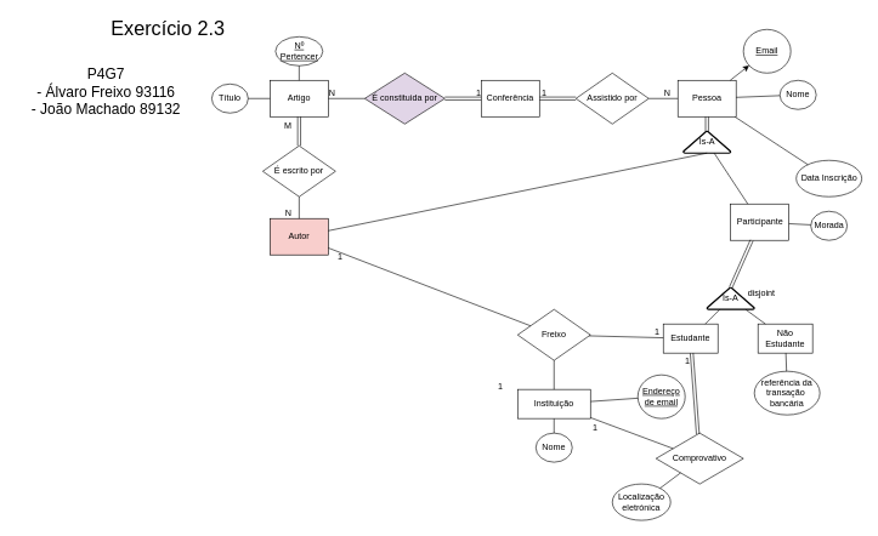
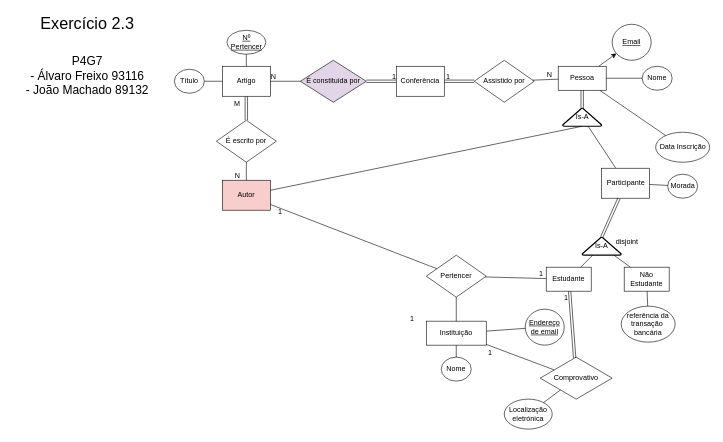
  <mxCell id="0" />
  <mxCell id="1" parent="0" />
  <mxCell id="2" value="Conferência" style="rounded=0;whiteSpace=wrap;html=1;" parent="1" vertex="1"><mxGeometry x="660" y="110" width="80" height="50" as="geometry" /></mxCell>
  <mxCell id="3" value="É constituida por" style="rhombus;whiteSpace=wrap;html=1;labelBackgroundColor=none;labelBorderColor=none;verticalAlign=middle;labelPosition=center;verticalLabelPosition=middle;align=center;horizontal=1;fillColor=#e1d5e7;" parent="1" vertex="1"><mxGeometry x="500" y="100" width="110" height="70" as="geometry" /></mxCell>
  <mxCell id="4" value="Artigo" style="rounded=0;whiteSpace=wrap;html=1;" parent="1" vertex="1"><mxGeometry x="370" y="110" width="80" height="50" as="geometry" /></mxCell>
  <mxCell id="5" value="Título" style="ellipse;whiteSpace=wrap;html=1;labelBackgroundColor=none;fillColor=#ffffff;gradientColor=none;" parent="1" vertex="1"><mxGeometry x="290" y="115" width="50" height="40" as="geometry" /></mxCell>
  <mxCell id="6" value="&lt;u&gt;Nº Pertencer&lt;/u&gt;" style="ellipse;whiteSpace=wrap;html=1;labelBackgroundColor=none;fillColor=#ffffff;gradientColor=none;" parent="1" vertex="1"><mxGeometry x="377.5" y="50" width="65" height="40" as="geometry" /></mxCell>
  <mxCell id="7" value="É escrito por" style="rhombus;whiteSpace=wrap;html=1;labelBackgroundColor=none;labelBorderColor=none;verticalAlign=middle;labelPosition=center;verticalLabelPosition=middle;align=center;horizontal=1;" parent="1" vertex="1"><mxGeometry x="360" y="200" width="100" height="70" as="geometry" /></mxCell>
  <mxCell id="8" value="Autor" style="rounded=0;whiteSpace=wrap;html=1;fillColor=#f8cecc;" parent="1" vertex="1"><mxGeometry x="370" y="300" width="80" height="50" as="geometry" /></mxCell>
  <mxCell id="9" value="Nome" style="ellipse;whiteSpace=wrap;html=1;labelBackgroundColor=none;fillColor=#ffffff;gradientColor=none;" parent="1" vertex="1"><mxGeometry x="1070" y="110" width="50" height="40" as="geometry" /></mxCell>
  <mxCell id="10" value="Nome" style="ellipse;whiteSpace=wrap;html=1;labelBackgroundColor=none;fillColor=#ffffff;gradientColor=none;" parent="1" vertex="1"><mxGeometry x="735" y="595" width="50" height="40" as="geometry" /></mxCell>
  <mxCell id="11" value="&lt;u&gt;Endereço de email&lt;/u&gt;" style="ellipse;whiteSpace=wrap;html=1;labelBackgroundColor=none;fillColor=#ffffff;gradientColor=none;" parent="1" vertex="1"><mxGeometry x="875" y="515" width="65" height="60" as="geometry" /></mxCell>
  <mxCell id="12" value="" style="endArrow=none;html=1;rounded=0;strokeColor=#000000;" parent="1" source="11" target="20" edge="1"><mxGeometry relative="1" as="geometry"><mxPoint x="470" y="570" as="sourcePoint" /><mxPoint x="610" y="570" as="targetPoint" /></mxGeometry></mxCell>
  <mxCell id="13" value="" style="endArrow=none;html=1;rounded=0;strokeColor=#000000;" parent="1" source="10" target="20" edge="1"><mxGeometry relative="1" as="geometry"><mxPoint x="600" y="645" as="sourcePoint" /><mxPoint x="586.304" y="598.392" as="targetPoint" /></mxGeometry></mxCell>
  <mxCell id="14" value="" style="endArrow=none;html=1;rounded=0;strokeColor=#000000;" parent="1" target="4" edge="1"><mxGeometry relative="1" as="geometry"><mxPoint x="410" y="90" as="sourcePoint" /><mxPoint x="570" y="70" as="targetPoint" /></mxGeometry></mxCell>
  <mxCell id="15" value="" style="endArrow=none;html=1;rounded=0;strokeColor=#000000;" parent="1" source="5" target="4" edge="1"><mxGeometry relative="1" as="geometry"><mxPoint x="310" y="140" as="sourcePoint" /><mxPoint x="390" y="130" as="targetPoint" /></mxGeometry></mxCell>
  <mxCell id="16" value="Assistido por" style="rhombus;whiteSpace=wrap;html=1;labelBackgroundColor=none;labelBorderColor=none;verticalAlign=middle;labelPosition=center;verticalLabelPosition=middle;align=center;horizontal=1;" parent="1" vertex="1"><mxGeometry x="790" y="100" width="100" height="70" as="geometry" /></mxCell>
  <mxCell id="17" value="Participante" style="rounded=0;whiteSpace=wrap;html=1;" parent="1" vertex="1"><mxGeometry x="1002.5" y="280" width="80" height="50" as="geometry" /></mxCell>
  <mxCell id="18" value="Morada" style="ellipse;whiteSpace=wrap;html=1;labelBackgroundColor=none;fillColor=#ffffff;gradientColor=none;" parent="1" vertex="1"><mxGeometry x="1112.5" y="290" width="50" height="40" as="geometry" /></mxCell>
- <mxCell id="19" value="Freixo" style="rhombus;whiteSpace=wrap;html=1;labelBackgroundColor=none;labelBorderColor=none;verticalAlign=middle;labelPosition=center;verticalLabelPosition=middle;align=center;horizontal=1;" parent="1" vertex="1"><mxGeometry x="710" y="425" width="100" height="70" as="geometry" /></mxCell>
+ <mxCell id="19" value="Pertencer" style="rhombus;whiteSpace=wrap;html=1;labelBackgroundColor=none;labelBorderColor=none;verticalAlign=middle;labelPosition=center;verticalLabelPosition=middle;align=center;horizontal=1;" parent="1" vertex="1"><mxGeometry x="710" y="425" width="100" height="70" as="geometry" /></mxCell>
  <mxCell id="20" value="Instituição" style="whiteSpace=wrap;html=1;align=center;labelBackgroundColor=none;fillColor=#ffffff;gradientColor=none;" parent="1" vertex="1"><mxGeometry x="710" y="535" width="100" height="40" as="geometry" /></mxCell>
  <mxCell id="21" value="" style="endArrow=none;html=1;rounded=0;strokeColor=#000000;" parent="1" source="8" target="19" edge="1"><mxGeometry relative="1" as="geometry"><mxPoint x="430" y="330" as="sourcePoint" /><mxPoint x="590" y="330" as="targetPoint" /></mxGeometry></mxCell>
  <mxCell id="22" value="" style="endArrow=none;html=1;rounded=0;strokeColor=#000000;" parent="1" source="3" target="4" edge="1"><mxGeometry relative="1" as="geometry"><mxPoint x="460" y="170" as="sourcePoint" /><mxPoint x="620" y="170" as="targetPoint" /></mxGeometry></mxCell>
  <mxCell id="23" value="N" style="resizable=0;html=1;align=right;verticalAlign=bottom;" parent="22" connectable="0" vertex="1"><mxGeometry x="1" relative="1" as="geometry"><mxPoint x="10.34" as="offset" /></mxGeometry></mxCell>
  <mxCell id="24" value="" style="shape=link;html=1;rounded=0;strokeColor=#000000;" parent="1" source="3" target="2" edge="1"><mxGeometry relative="1" as="geometry"><mxPoint x="570" y="150" as="sourcePoint" /><mxPoint x="730" y="150" as="targetPoint" /></mxGeometry></mxCell>
  <mxCell id="25" value="1" style="resizable=0;html=1;align=right;verticalAlign=bottom;" parent="24" connectable="0" vertex="1"><mxGeometry x="1" relative="1" as="geometry" /></mxCell>
  <mxCell id="26" value="" style="endArrow=none;html=1;rounded=0;strokeColor=#000000;" parent="1" source="7" target="8" edge="1"><mxGeometry relative="1" as="geometry"><mxPoint x="410" y="250" as="sourcePoint" /><mxPoint x="570" y="250" as="targetPoint" /></mxGeometry></mxCell>
  <mxCell id="27" value="N" style="resizable=0;html=1;align=right;verticalAlign=bottom;" parent="26" connectable="0" vertex="1"><mxGeometry x="1" relative="1" as="geometry"><mxPoint x="-10" y="-0.34" as="offset" /></mxGeometry></mxCell>
  <mxCell id="28" value="" style="shape=link;html=1;rounded=0;strokeColor=#000000;" parent="1" source="7" target="4" edge="1"><mxGeometry relative="1" as="geometry"><mxPoint x="420" y="180" as="sourcePoint" /><mxPoint x="580" y="180" as="targetPoint" /></mxGeometry></mxCell>
  <mxCell id="29" value="M" style="resizable=0;html=1;align=right;verticalAlign=bottom;" parent="28" connectable="0" vertex="1"><mxGeometry x="1" relative="1" as="geometry"><mxPoint x="-10" y="20" as="offset" /></mxGeometry></mxCell>
  <mxCell id="30" value="" style="endArrow=none;html=1;rounded=0;strokeColor=#000000;" parent="1" source="19" target="20" edge="1"><mxGeometry relative="1" as="geometry"><mxPoint x="750" y="464.66" as="sourcePoint" /><mxPoint x="910" y="464.66" as="targetPoint" /></mxGeometry></mxCell>
  <mxCell id="31" value="" style="shape=link;html=1;rounded=0;strokeColor=#000000;" parent="1" source="16" target="2" edge="1"><mxGeometry relative="1" as="geometry"><mxPoint x="730" y="180" as="sourcePoint" /><mxPoint x="890" y="180" as="targetPoint" /></mxGeometry></mxCell>
  <mxCell id="32" value="1" style="resizable=0;html=1;align=right;verticalAlign=bottom;" parent="31" connectable="0" vertex="1"><mxGeometry x="1" relative="1" as="geometry"><mxPoint x="10.34" as="offset" /></mxGeometry></mxCell>
  <mxCell id="33" value="" style="endArrow=none;html=1;rounded=0;strokeColor=#000000;" parent="1" source="17" target="18" edge="1"><mxGeometry relative="1" as="geometry"><mxPoint x="1062.5" y="305" as="sourcePoint" /><mxPoint x="1222.5" y="305" as="targetPoint" /></mxGeometry></mxCell>
  <mxCell id="34" value="Data Inscrição" style="ellipse;whiteSpace=wrap;html=1;labelBackgroundColor=none;fillColor=#ffffff;gradientColor=none;" parent="1" vertex="1"><mxGeometry x="1092.5" y="220" width="90" height="50" as="geometry" /></mxCell>
  <mxCell id="35" value="" style="endArrow=none;html=1;rounded=0;strokeColor=#000000;" parent="1" source="34" target="52" edge="1"><mxGeometry relative="1" as="geometry"><mxPoint x="1112.5" y="245" as="sourcePoint" /><mxPoint x="1272.5" y="245" as="targetPoint" /></mxGeometry></mxCell>
  <mxCell id="36" value="Is-A" style="strokeWidth=2;html=1;shape=mxgraph.flowchart.extract_or_measurement;whiteSpace=wrap;labelBackgroundColor=none;fillColor=#ffffff;gradientColor=none;" parent="1" vertex="1"><mxGeometry x="970" y="395" width="65" height="30" as="geometry" /></mxCell>
  <mxCell id="37" value="Estudante" style="rounded=0;whiteSpace=wrap;html=1;" parent="1" vertex="1"><mxGeometry x="910" y="445" width="75" height="40" as="geometry" /></mxCell>
  <mxCell id="38" value="Não Estudante" style="rounded=0;whiteSpace=wrap;html=1;" parent="1" vertex="1"><mxGeometry x="1040" y="445" width="75" height="40" as="geometry" /></mxCell>
  <mxCell id="39" value="" style="endArrow=none;html=1;rounded=0;strokeColor=#000000;" parent="1" source="36" target="37" edge="1"><mxGeometry relative="1" as="geometry"><mxPoint x="1000" y="415" as="sourcePoint" /><mxPoint x="1160" y="415" as="targetPoint" /></mxGeometry></mxCell>
  <mxCell id="40" value="" style="endArrow=none;html=1;rounded=0;strokeColor=#000000;" parent="1" source="36" target="38" edge="1"><mxGeometry relative="1" as="geometry"><mxPoint x="1000" y="415" as="sourcePoint" /><mxPoint x="1160" y="415" as="targetPoint" /></mxGeometry></mxCell>
  <mxCell id="41" value="Comprovativo" style="shape=rhombus;perimeter=rhombusPerimeter;whiteSpace=wrap;html=1;align=center;labelBackgroundColor=none;fillColor=#ffffff;gradientColor=none;" parent="1" vertex="1"><mxGeometry x="900" y="595" width="120" height="70" as="geometry" /></mxCell>
  <mxCell id="42" value="" style="endArrow=none;html=1;rounded=0;strokeColor=#000000;" parent="1" source="41" target="20" edge="1"><mxGeometry relative="1" as="geometry"><mxPoint x="810" y="605" as="sourcePoint" /><mxPoint x="970" y="605" as="targetPoint" /></mxGeometry></mxCell>
  <mxCell id="43" value="1" style="resizable=0;html=1;align=right;verticalAlign=bottom;" parent="42" connectable="0" vertex="1"><mxGeometry x="1" relative="1" as="geometry"><mxPoint x="9.86" y="22.45" as="offset" /></mxGeometry></mxCell>
  <mxCell id="44" value="Localização eletrónica" style="ellipse;whiteSpace=wrap;html=1;labelBackgroundColor=none;fillColor=#ffffff;gradientColor=none;" parent="1" vertex="1"><mxGeometry x="840" y="665" width="80" height="50" as="geometry" /></mxCell>
  <mxCell id="45" value="" style="endArrow=none;html=1;rounded=0;strokeColor=#000000;" parent="1" source="41" target="44" edge="1"><mxGeometry relative="1" as="geometry"><mxPoint x="930" y="625" as="sourcePoint" /><mxPoint x="1090" y="625" as="targetPoint" /></mxGeometry></mxCell>
  <mxCell id="46" value="" style="shape=link;html=1;rounded=0;strokeColor=#000000;" parent="1" source="41" target="37" edge="1"><mxGeometry relative="1" as="geometry"><mxPoint x="940" y="545" as="sourcePoint" /><mxPoint x="1100" y="545" as="targetPoint" /></mxGeometry></mxCell>
  <mxCell id="47" value="1" style="resizable=0;html=1;align=right;verticalAlign=bottom;" parent="46" connectable="0" vertex="1"><mxGeometry x="1" relative="1" as="geometry"><mxPoint x="-1.52" y="19.92" as="offset" /></mxGeometry></mxCell>
  <mxCell id="48" value="&lt;div&gt;referência da transação&amp;nbsp;&lt;/div&gt;&lt;div&gt;bancária&lt;/div&gt;" style="ellipse;whiteSpace=wrap;html=1;labelBackgroundColor=none;fillColor=#ffffff;gradientColor=none;" parent="1" vertex="1"><mxGeometry x="1035" y="510" width="90" height="60" as="geometry" /></mxCell>
  <mxCell id="49" value="disjoint" style="rounded=0;whiteSpace=wrap;html=1;labelBackgroundColor=none;gradientColor=none;strokeColor=none;fillColor=none;" parent="1" vertex="1"><mxGeometry x="1020" y="390" width="50" height="25" as="geometry" /></mxCell>
  <mxCell id="50" value="" style="endArrow=none;html=1;rounded=0;strokeColor=#000000;" parent="1" target="37" edge="1" source="19"><mxGeometry relative="1" as="geometry"><mxPoint x="810" y="465" as="sourcePoint" /><mxPoint x="970" y="465" as="targetPoint" /></mxGeometry></mxCell>
  <mxCell id="51" value="" style="endArrow=none;html=1;rounded=0;strokeColor=#000000;" parent="1" source="38" target="48" edge="1"><mxGeometry relative="1" as="geometry"><mxPoint x="1060" y="495" as="sourcePoint" /><mxPoint x="1220" y="495" as="targetPoint" /></mxGeometry></mxCell>
- <mxCell id="52" value="Pessoa" style="rounded=0;whiteSpace=wrap;html=1;" parent="1" vertex="1"><mxGeometry x="930" y="110" width="80" height="50" as="geometry" /></mxCell>
+ <mxCell id="52" value="Pessoa" style="rounded=0;whiteSpace=wrap;html=1;" parent="1" vertex="1"><mxGeometry x="930" y="110" width="80" height="40" as="geometry" /></mxCell>
  <mxCell id="53" value="" style="endArrow=none;html=1;rounded=0;strokeColor=#000000;" parent="1" source="16" target="52" edge="1"><mxGeometry relative="1" as="geometry"><mxPoint x="860" y="130" as="sourcePoint" /><mxPoint x="1020" y="130" as="targetPoint" /></mxGeometry></mxCell>
  <mxCell id="54" value="N" style="resizable=0;html=1;align=right;verticalAlign=bottom;" parent="53" connectable="0" vertex="1"><mxGeometry x="1" relative="1" as="geometry"><mxPoint x="-10" as="offset" /></mxGeometry></mxCell>
  <mxCell id="55" value="Is-A" style="strokeWidth=2;html=1;shape=mxgraph.flowchart.extract_or_measurement;whiteSpace=wrap;labelBackgroundColor=none;fillColor=#ffffff;gradientColor=none;" parent="1" vertex="1"><mxGeometry x="937.5" y="180" width="65" height="30" as="geometry" /></mxCell>
  <mxCell id="56" value="" style="endArrow=none;html=1;rounded=0;strokeColor=#000000;" parent="1" source="55" target="17" edge="1"><mxGeometry relative="1" as="geometry"><mxPoint x="970" y="200" as="sourcePoint" /><mxPoint x="1130" y="200" as="targetPoint" /></mxGeometry></mxCell>
  <mxCell id="57" value="" style="endArrow=none;html=1;rounded=0;strokeColor=#000000;entryX=0.5;entryY=1;entryDx=0;entryDy=0;entryPerimeter=0;" parent="1" source="8" target="55" edge="1"><mxGeometry relative="1" as="geometry"><mxPoint x="900" y="250" as="sourcePoint" /><mxPoint x="1060" y="250" as="targetPoint" /></mxGeometry></mxCell>
  <mxCell id="58" value="1" style="resizable=0;html=1;align=right;verticalAlign=bottom;" parent="1" connectable="0" vertex="1"><mxGeometry x="469.997" y="359.995" as="geometry" /></mxCell>
  <mxCell id="59" value="&lt;u&gt;Email&lt;/u&gt;" style="ellipse;whiteSpace=wrap;html=1;labelBackgroundColor=none;fillColor=#ffffff;gradientColor=none;" parent="1" vertex="1"><mxGeometry x="1020" y="40" width="65" height="60" as="geometry" /></mxCell>
  <mxCell id="60" value="" style="endArrow=classic;html=1;rounded=0;strokeColor=#000000;" parent="1" source="52" target="59" edge="1"><mxGeometry relative="1" as="geometry"><mxPoint x="970" y="130" as="sourcePoint" /><mxPoint x="1130" y="130" as="targetPoint" /></mxGeometry></mxCell>
  <mxCell id="61" value="" style="endArrow=none;html=1;rounded=0;strokeColor=#000000;" parent="1" source="52" target="9" edge="1"><mxGeometry relative="1" as="geometry"><mxPoint x="980" y="140" as="sourcePoint" /><mxPoint x="1140" y="140" as="targetPoint" /></mxGeometry></mxCell>
  <mxCell id="62" value="1" style="resizable=0;html=1;align=right;verticalAlign=bottom;" parent="1" connectable="0" vertex="1"><mxGeometry x="689.997" y="539.995" as="geometry" /></mxCell>
  <mxCell id="63" value="1" style="resizable=0;html=1;align=right;verticalAlign=bottom;" parent="1" connectable="0" vertex="1"><mxGeometry x="904.997" y="464.995" as="geometry" /></mxCell>
- <mxCell id="64" value="&lt;font style=&quot;font-size: 27px&quot;&gt;Exercício 2.3&lt;/font&gt;" style="text;html=1;strokeColor=none;fillColor=none;align=center;verticalAlign=middle;whiteSpace=wrap;rounded=0;" parent="1" vertex="1"><mxGeometry x="145" y="20" width="170" height="40" as="geometry" /></mxCell>
+ <mxCell id="64" value="&lt;font style=&quot;font-size: 27px&quot;&gt;Exercício 2.3&lt;/font&gt;" style="text;html=1;strokeColor=none;fillColor=none;align=center;verticalAlign=middle;whiteSpace=wrap;rounded=0;" parent="1" vertex="1"><mxGeometry x="60" y="20" width="170" height="40" as="geometry" /></mxCell>
  <mxCell id="65" value="&lt;font style=&quot;font-size: 20px&quot;&gt;P4G7&lt;br&gt;- Álvaro Freixo 93116&lt;br&gt;- João Machado 89132&lt;br&gt;&lt;/font&gt;" style="text;html=1;strokeColor=none;fillColor=none;align=center;verticalAlign=middle;whiteSpace=wrap;rounded=0;" parent="1" vertex="1"><mxGeometry x="20" y="70" width="250" height="110" as="geometry" /></mxCell>
  <mxCell id="66" value="" style="shape=link;html=1;rounded=0;exitX=0.5;exitY=1;exitDx=0;exitDy=0;entryX=0.5;entryY=0;entryDx=0;entryDy=0;entryPerimeter=0;" parent="1" source="52" target="55" edge="1"><mxGeometry relative="1" as="geometry"><mxPoint x="1010" y="180" as="sourcePoint" /><mxPoint x="1170" y="180" as="targetPoint" /></mxGeometry></mxCell>
  <mxCell id="67" value="" style="shape=link;html=1;rounded=0;entryX=0.5;entryY=0;entryDx=0;entryDy=0;entryPerimeter=0;" parent="1" source="17" target="36" edge="1"><mxGeometry relative="1" as="geometry"><mxPoint x="1040" y="330" as="sourcePoint" /><mxPoint x="1040" y="350" as="targetPoint" /></mxGeometry></mxCell>
